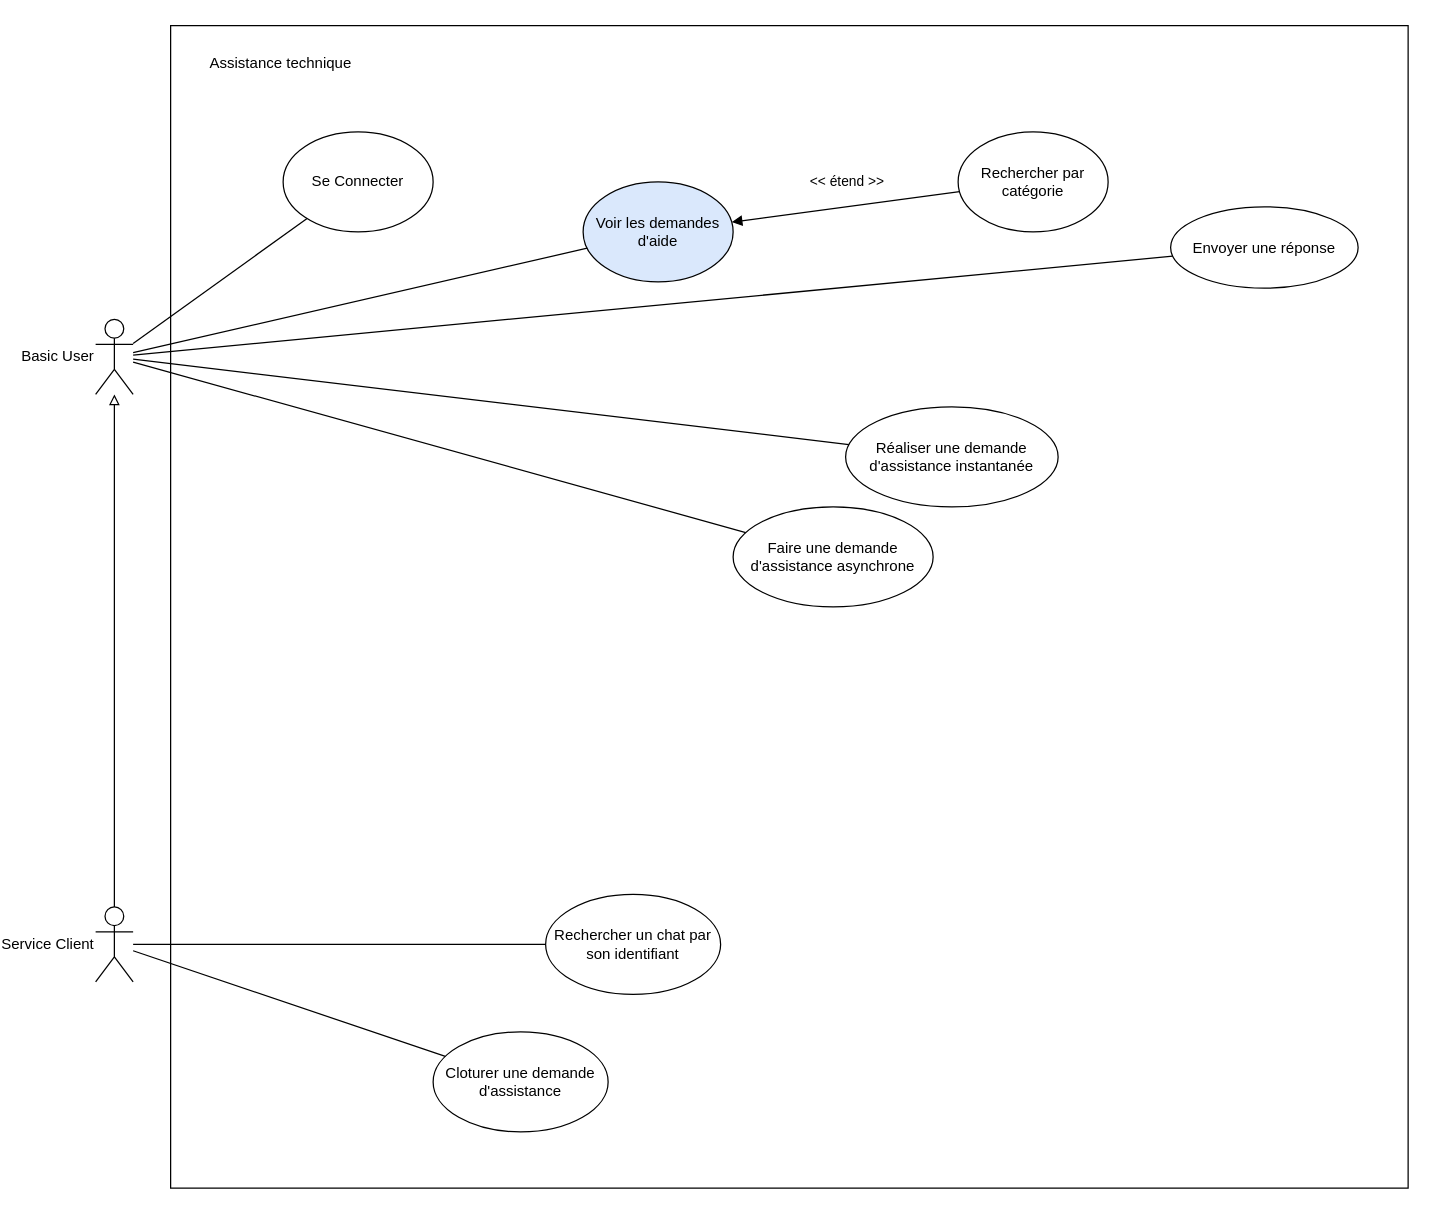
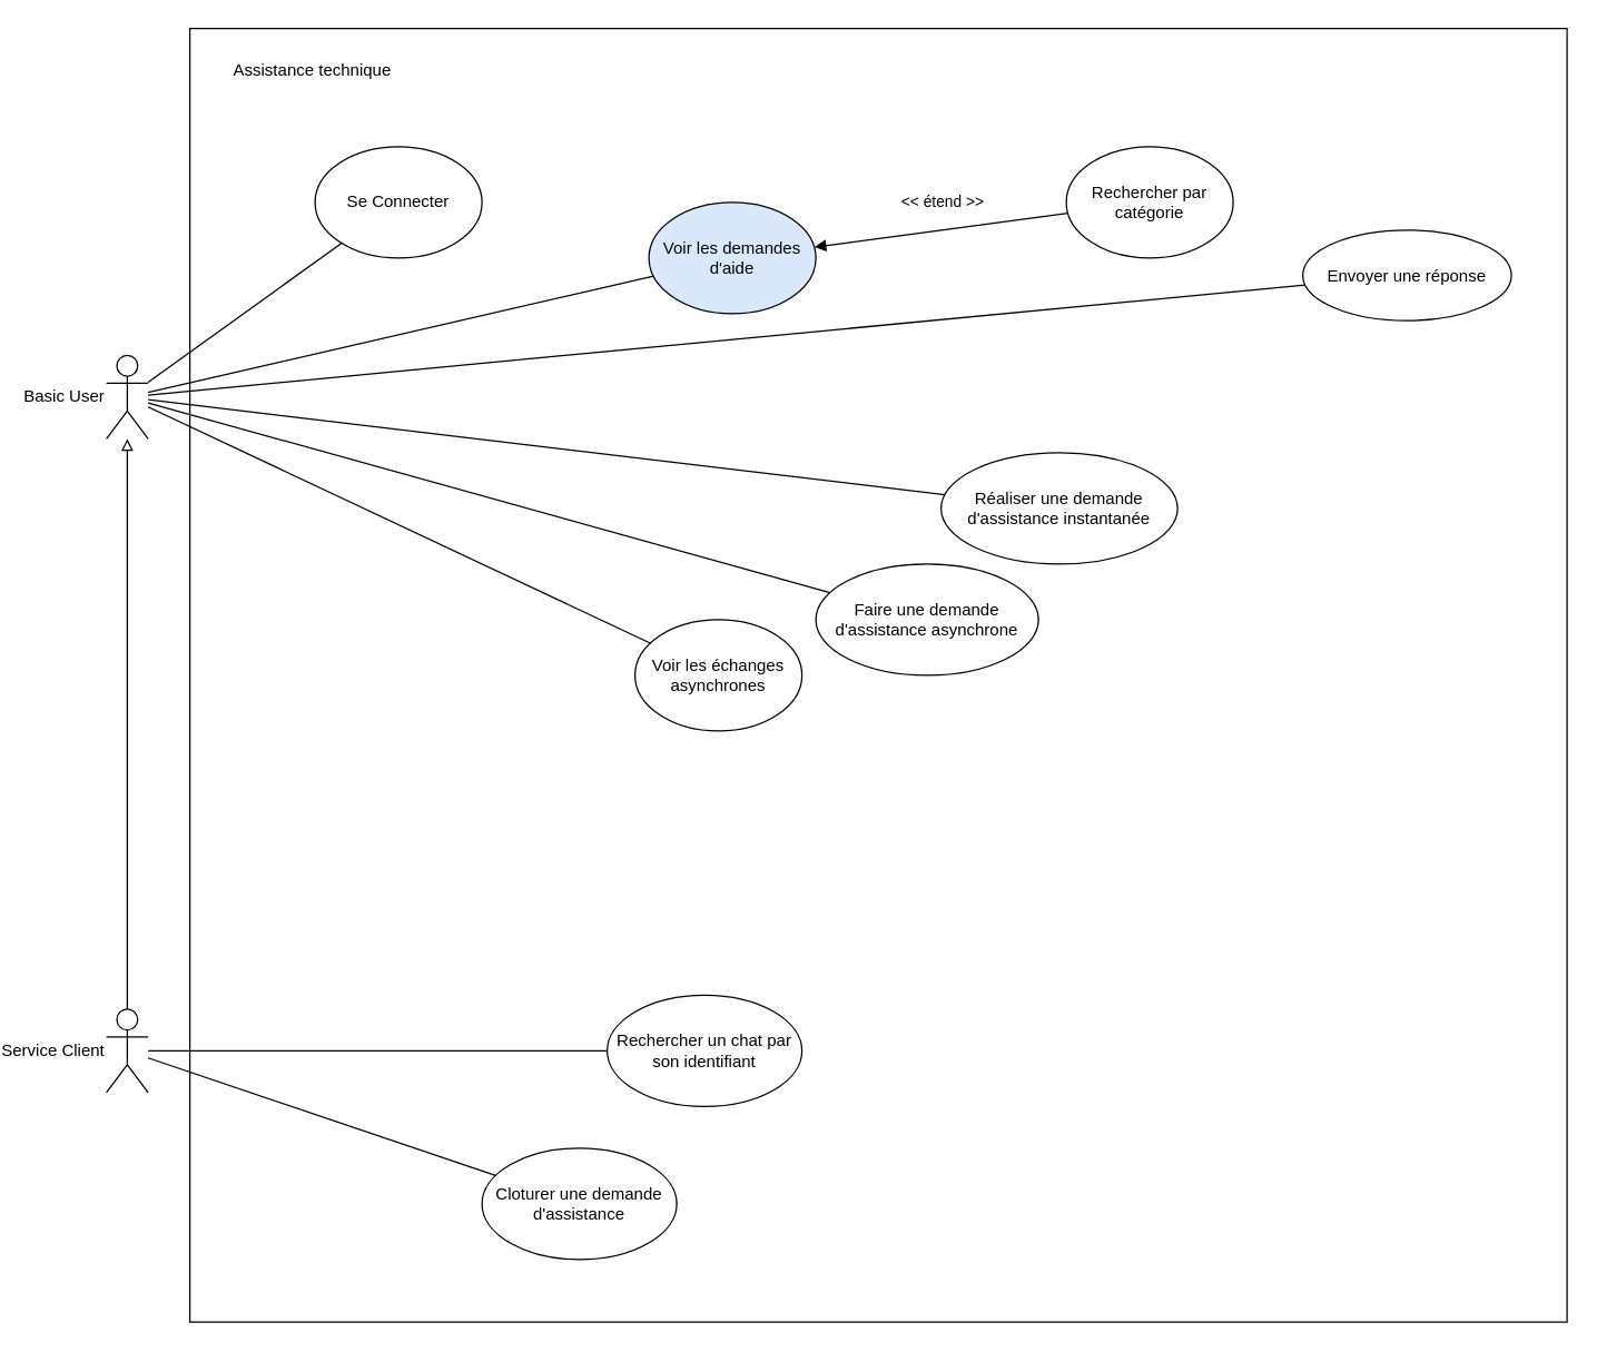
  <mxCell id="0" />
  <mxCell id="1" parent="0" />
  <mxCell id="2" value="" style="rounded=0;whiteSpace=wrap;html=1;" vertex="1" parent="1"><mxGeometry x="80" y="20" width="990" height="930" as="geometry" /></mxCell>
  <mxCell id="3" value="Basic User" style="shape=umlActor;verticalLabelPosition=middle;verticalAlign=middle;html=1;outlineConnect=0;labelPosition=left;align=right;" parent="1" vertex="1"><mxGeometry x="20" y="255" width="30" height="60" as="geometry" /></mxCell>
  <mxCell id="4" value="Se Connecter" style="ellipse;whiteSpace=wrap;html=1;" parent="1" vertex="1"><mxGeometry x="170" y="105" width="120" height="80" as="geometry" /></mxCell>
  <mxCell id="5" value="Service Client" style="shape=umlActor;verticalLabelPosition=middle;verticalAlign=middle;html=1;outlineConnect=0;labelPosition=left;align=right;" parent="1" vertex="1"><mxGeometry x="20" y="725" width="30" height="60" as="geometry" /></mxCell>
  <mxCell id="6" value="Voir les demandes d'aide" style="ellipse;whiteSpace=wrap;html=1;fillColor=#dae8fc;" parent="1" vertex="1"><mxGeometry x="410" y="145" width="120" height="80" as="geometry" /></mxCell>
+ <mxCell id="7" value="Voir les échanges asynchrones" style="ellipse;whiteSpace=wrap;html=1;" parent="1" vertex="1"><mxGeometry x="400" y="445" width="120" height="80" as="geometry" /></mxCell>
  <mxCell id="8" value="" style="endArrow=none;html=1;rounded=0;" parent="1" source="3" target="4" edge="1"><mxGeometry width="50" height="50" relative="1" as="geometry"><mxPoint x="590" y="415" as="sourcePoint" /><mxPoint x="640" y="365" as="targetPoint" /></mxGeometry></mxCell>
+ <mxCell id="9" value="" style="endArrow=none;html=1;rounded=0;" parent="1" source="3" target="7" edge="1"><mxGeometry width="50" height="50" relative="1" as="geometry"><mxPoint x="500" y="365" as="sourcePoint" /><mxPoint x="1055" y="525" as="targetPoint" /></mxGeometry></mxCell>
  <mxCell id="10" value="" style="endArrow=none;html=1;rounded=0;" parent="1" source="3" target="6" edge="1"><mxGeometry width="50" height="50" relative="1" as="geometry"><mxPoint x="110" y="312" as="sourcePoint" /><mxPoint x="286" y="255" as="targetPoint" /></mxGeometry></mxCell>
  <mxCell id="11" value="Rechercher par catégorie" style="ellipse;whiteSpace=wrap;html=1;" parent="1" vertex="1"><mxGeometry x="710" y="105" width="120" height="80" as="geometry" /></mxCell>
  <mxCell id="12" value="Réaliser une demande d'assistance instantanée" style="ellipse;whiteSpace=wrap;html=1;" parent="1" vertex="1"><mxGeometry x="620" y="325" width="170" height="80" as="geometry" /></mxCell>
  <mxCell id="13" value="Faire une demande d'assistance asynchrone" style="ellipse;whiteSpace=wrap;html=1;" parent="1" vertex="1"><mxGeometry x="530" y="405" width="160" height="80" as="geometry" /></mxCell>
  <mxCell id="14" value="" style="endArrow=none;html=1;rounded=0;" parent="1" source="3" target="12" edge="1"><mxGeometry width="50" height="50" relative="1" as="geometry"><mxPoint x="550" y="305" as="sourcePoint" /><mxPoint x="1310" y="324" as="targetPoint" /></mxGeometry></mxCell>
  <mxCell id="15" value="" style="endArrow=none;html=1;rounded=0;" parent="1" source="3" target="13" edge="1"><mxGeometry width="50" height="50" relative="1" as="geometry"><mxPoint x="650" y="405" as="sourcePoint" /><mxPoint x="1223" y="473" as="targetPoint" /></mxGeometry></mxCell>
  <mxCell id="16" value="" style="endArrow=none;html=1;rounded=0;endFill=0;startArrow=block;startFill=1;" parent="1" source="6" target="11" edge="1"><mxGeometry width="50" height="50" relative="1" as="geometry"><mxPoint x="320" y="319" as="sourcePoint" /><mxPoint x="683" y="235" as="targetPoint" /></mxGeometry></mxCell>
  <mxCell id="17" value="&amp;lt;&amp;lt; étend &amp;gt;&amp;gt;" style="edgeLabel;html=1;align=center;verticalAlign=middle;resizable=0;points=[];" parent="16" vertex="1" connectable="0"><mxGeometry x="-0.001" y="-2" relative="1" as="geometry"><mxPoint y="-22" as="offset" /></mxGeometry></mxCell>
  <mxCell id="18" value="" style="endArrow=none;html=1;rounded=0;endFill=0;startArrow=block;startFill=0;" parent="1" source="3" target="5" edge="1"><mxGeometry width="50" height="50" relative="1" as="geometry"><mxPoint x="220" y="405" as="sourcePoint" /><mxPoint x="537" y="607" as="targetPoint" /></mxGeometry></mxCell>
  <mxCell id="19" value="Rechercher un chat par son identifiant" style="ellipse;whiteSpace=wrap;html=1;" parent="1" vertex="1"><mxGeometry x="380" y="715" width="140" height="80" as="geometry" /></mxCell>
  <mxCell id="20" value="" style="endArrow=none;html=1;rounded=0;" parent="1" source="5" target="19" edge="1"><mxGeometry width="50" height="50" relative="1" as="geometry"><mxPoint x="260" y="445" as="sourcePoint" /><mxPoint x="577" y="647" as="targetPoint" /></mxGeometry></mxCell>
  <mxCell id="21" value="Cloturer une demande d'assistance" style="ellipse;whiteSpace=wrap;html=1;" parent="1" vertex="1"><mxGeometry x="290" y="825" width="140" height="80" as="geometry" /></mxCell>
  <mxCell id="22" value="" style="endArrow=none;html=1;rounded=0;" parent="1" source="5" target="21" edge="1"><mxGeometry width="50" height="50" relative="1" as="geometry"><mxPoint y="755" as="sourcePoint" x="310" /><mxPoint x="610" y="755" as="targetPoint" /></mxGeometry></mxCell>
  <mxCell id="23" value="" style="endArrow=none;html=1;rounded=0;" parent="1" source="3" target="24" edge="1"><mxGeometry width="50" height="50" relative="1" as="geometry"><mxPoint x="730" y="295" as="sourcePoint" /><mxPoint x="860.545" y="210.38" as="targetPoint" /></mxGeometry></mxCell>
  <mxCell id="24" value="Envoyer une réponse" style="ellipse;whiteSpace=wrap;html=1;" parent="1" vertex="1"><mxGeometry x="880" y="165" width="150" height="65" as="geometry" /></mxCell>
  <mxCell id="25" value="Assistance technique&amp;nbsp;" style="text;html=1;align=center;verticalAlign=middle;whiteSpace=wrap;rounded=0;" vertex="1" parent="1"><mxGeometry x="100" y="35" width="140" height="30" as="geometry" /></mxCell>
